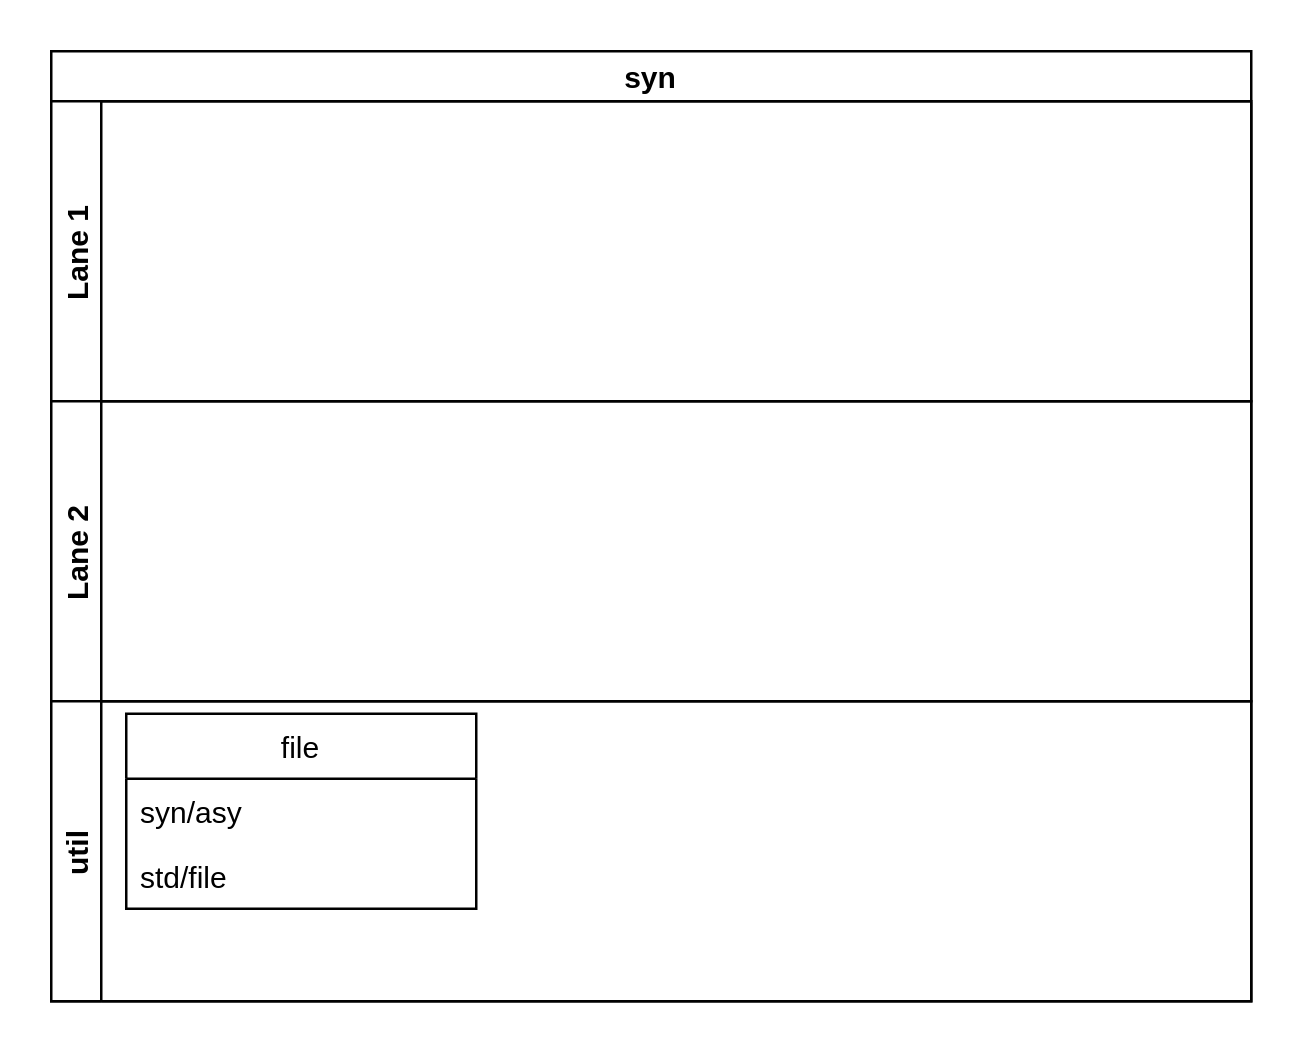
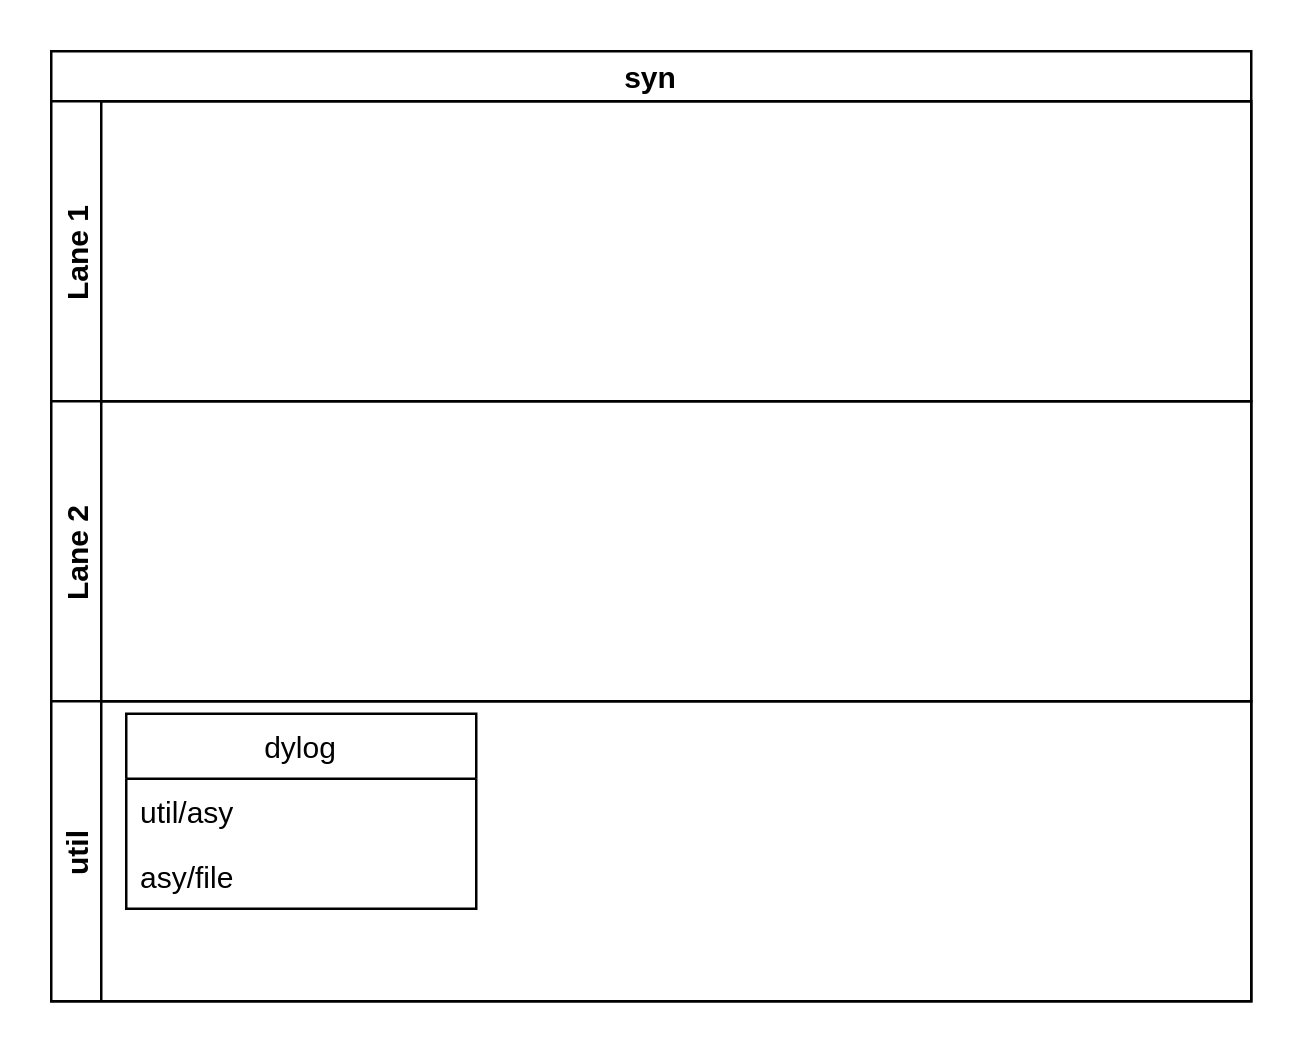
  <mxCell id="0" />
  <mxCell id="1" parent="0" />
  <mxCell id="2" value="syn" style="swimlane;childLayout=stackLayout;resizeParent=1;resizeParentMax=0;horizontal=1;startSize=20;horizontalStack=0;" vertex="1" parent="1"><mxGeometry x="20" y="20" width="480" height="380" as="geometry" /></mxCell>
  <mxCell id="3" value="Lane 1" style="swimlane;startSize=20;horizontal=0;" vertex="1" parent="2"><mxGeometry y="20" width="480" height="120" as="geometry" /></mxCell>
  <mxCell id="4" value="Lane 2" style="swimlane;startSize=20;horizontal=0;" vertex="1" parent="2"><mxGeometry y="140" width="480" height="120" as="geometry" /></mxCell>
  <mxCell id="5" value="util" style="swimlane;startSize=20;horizontal=0;" vertex="1" parent="2"><mxGeometry y="260" width="480" height="120" as="geometry" /></mxCell>
- <mxCell id="6" value="file" style="swimlane;fontStyle=0;childLayout=stackLayout;horizontal=1;startSize=26;fillColor=none;horizontalStack=0;resizeParent=1;resizeParentMax=0;resizeLast=0;collapsible=1;marginBottom=0;" vertex="1" parent="5"><mxGeometry x="30" y="5" width="140" height="78" as="geometry" /></mxCell>
- <mxCell id="7" value="syn/asy" style="text;strokeColor=none;fillColor=none;align=left;verticalAlign=top;spacingLeft=4;spacingRight=4;overflow=hidden;rotatable=0;points=[[0,0.5],[1,0.5]];portConstraint=eastwest;" vertex="1" parent="6"><mxGeometry y="26" width="140" height="26" as="geometry" /></mxCell>
- <mxCell id="8" value="std/file" style="text;strokeColor=none;fillColor=none;align=left;verticalAlign=top;spacingLeft=4;spacingRight=4;overflow=hidden;rotatable=0;points=[[0,0.5],[1,0.5]];portConstraint=eastwest;" vertex="1" parent="6"><mxGeometry y="52" width="140" height="26" as="geometry" /></mxCell>
+ <mxCell id="6" value="dylog" style="swimlane;fontStyle=0;childLayout=stackLayout;horizontal=1;startSize=26;fillColor=none;horizontalStack=0;resizeParent=1;resizeParentMax=0;resizeLast=0;collapsible=1;marginBottom=0;" vertex="1" parent="5"><mxGeometry x="30" y="5" width="140" height="78" as="geometry" /></mxCell>
+ <mxCell id="7" value="util/asy" style="text;strokeColor=none;fillColor=none;align=left;verticalAlign=top;spacingLeft=4;spacingRight=4;overflow=hidden;rotatable=0;points=[[0,0.5],[1,0.5]];portConstraint=eastwest;" vertex="1" parent="6"><mxGeometry y="26" width="140" height="26" as="geometry" /></mxCell>
+ <mxCell id="8" value="asy/file" style="text;strokeColor=none;fillColor=none;align=left;verticalAlign=top;spacingLeft=4;spacingRight=4;overflow=hidden;rotatable=0;points=[[0,0.5],[1,0.5]];portConstraint=eastwest;" vertex="1" parent="6"><mxGeometry y="52" width="140" height="26" as="geometry" /></mxCell>
